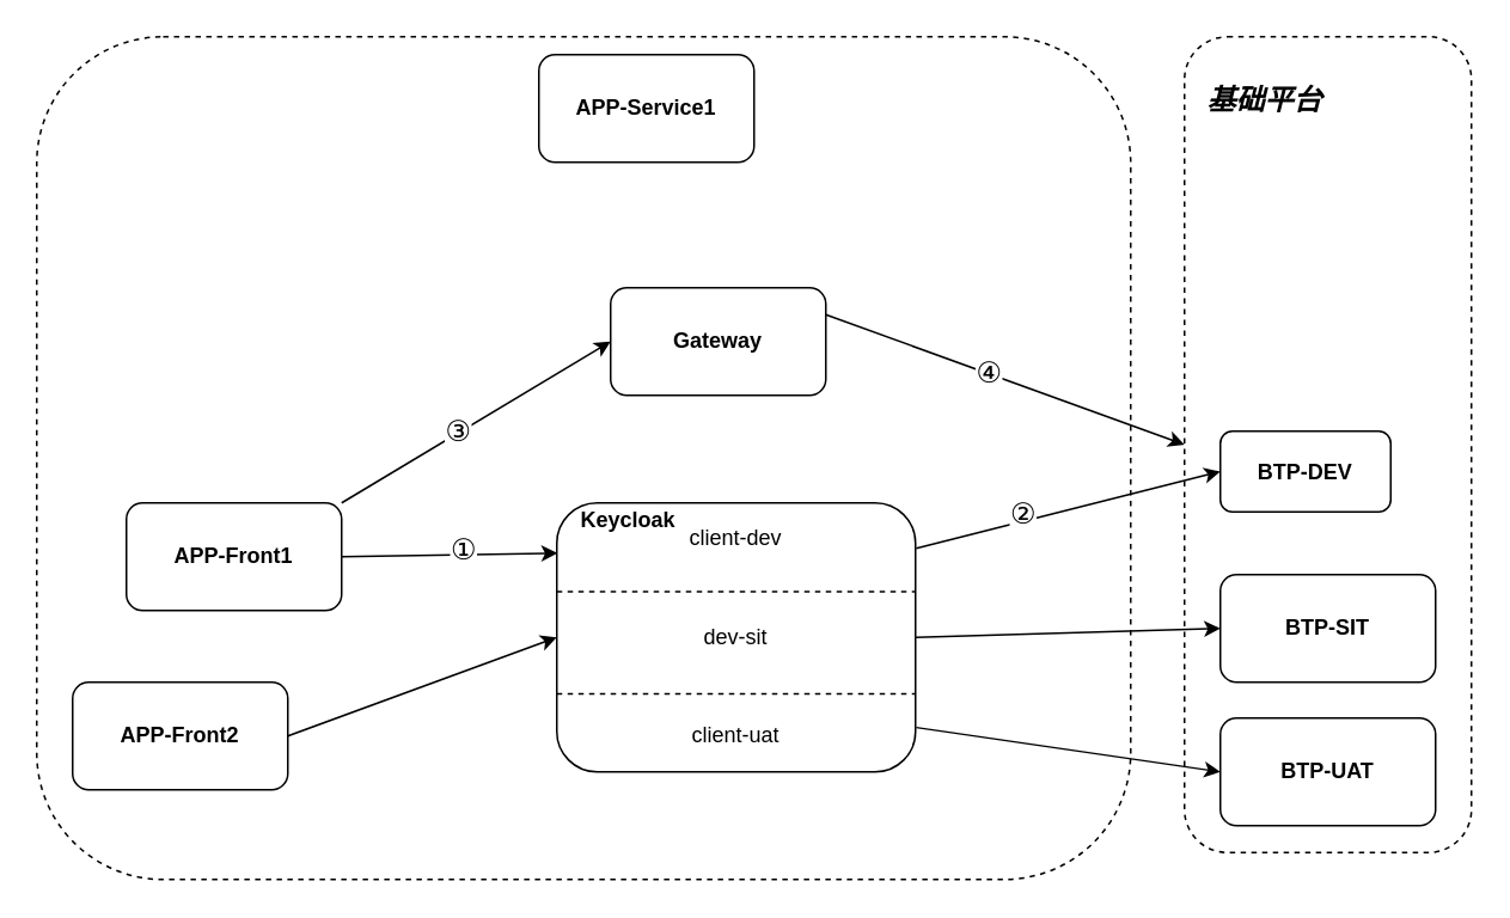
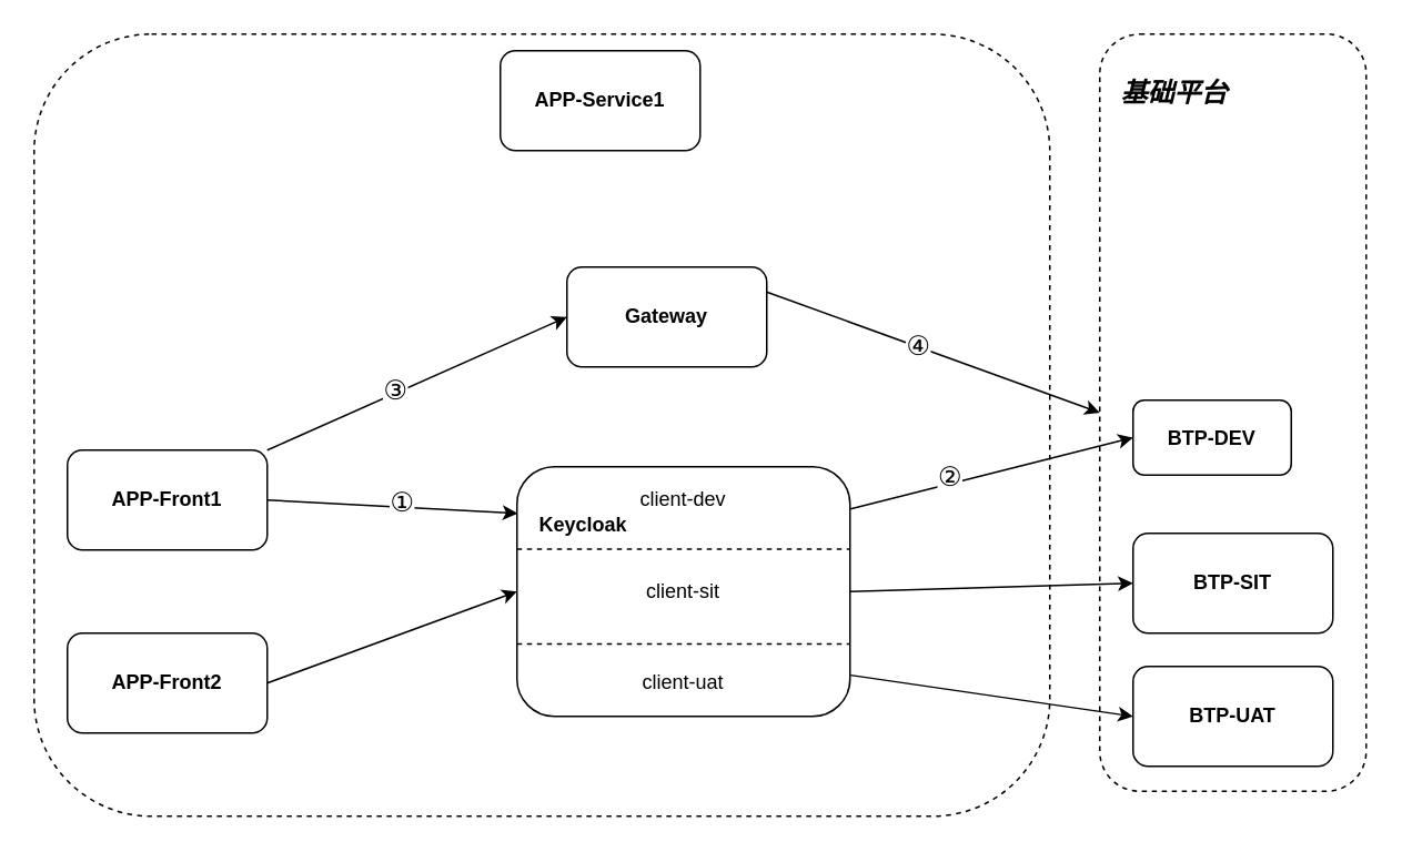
  <mxCell id="0" />
  <mxCell id="1" parent="0" />
  <mxCell id="2" value="" style="rounded=1;whiteSpace=wrap;html=1;dashed=1;align=left;" vertex="1" parent="1"><mxGeometry x="660" y="20" width="160" height="455" as="geometry" /></mxCell>
  <mxCell id="3" value="" style="rounded=1;whiteSpace=wrap;html=1;align=left;dashed=1;" vertex="1" parent="1"><mxGeometry y="20" width="610" height="470" as="geometry" x="20" /></mxCell>
  <mxCell id="4" style="rounded=0;orthogonalLoop=1;jettySize=auto;html=1;exitX=1;exitY=0.5;exitDx=0;exitDy=0;entryX=0.002;entryY=0.187;entryDx=0;entryDy=0;entryPerimeter=0;" edge="1" parent="1" source="8" target="21"><mxGeometry relative="1" as="geometry" /></mxCell>
  <mxCell id="5" value="①" style="edgeLabel;html=1;align=center;verticalAlign=middle;resizable=0;points=[];fontSize=16;" vertex="1" connectable="0" parent="4"><mxGeometry x="-0.127" y="-1" relative="1" as="geometry"><mxPoint x="14.63" y="-4.5" as="offset" /></mxGeometry></mxCell>
  <mxCell id="6" style="edgeStyle=none;rounded=0;orthogonalLoop=1;jettySize=auto;html=1;exitX=1;exitY=0;exitDx=0;exitDy=0;entryX=0;entryY=0.5;entryDx=0;entryDy=0;" edge="1" parent="1" source="8" target="14"><mxGeometry relative="1" as="geometry" /></mxCell>
  <mxCell id="7" value="③" style="edgeLabel;html=1;align=center;verticalAlign=middle;resizable=0;points=[];fontSize=16;" vertex="1" connectable="0" parent="6"><mxGeometry x="-0.132" y="2" relative="1" as="geometry"><mxPoint as="offset" /></mxGeometry></mxCell>
- <mxCell id="8" value="APP-Front1" style="rounded=1;whiteSpace=wrap;html=1;fontStyle=1" vertex="1" parent="1"><mxGeometry x="70" y="280" width="120" height="60" as="geometry" /></mxCell>
+ <mxCell id="8" value="APP-Front1" style="rounded=1;whiteSpace=wrap;html=1;fontStyle=1" vertex="1" parent="1"><mxGeometry x="40" y="270" width="120" height="60" as="geometry" /></mxCell>
  <mxCell id="9" style="edgeStyle=none;rounded=0;orthogonalLoop=1;jettySize=auto;html=1;entryX=0;entryY=0.5;entryDx=0;entryDy=0;exitX=1;exitY=0.5;exitDx=0;exitDy=0;" edge="1" parent="1" source="10" target="21"><mxGeometry relative="1" as="geometry" /></mxCell>
  <mxCell id="10" value="APP-Front2" style="rounded=1;whiteSpace=wrap;html=1;fontStyle=1" vertex="1" parent="1"><mxGeometry x="40" y="380" width="120" height="60" as="geometry" /></mxCell>
  <mxCell id="11" value="BTP-DEV" style="rounded=1;whiteSpace=wrap;html=1;align=center;fontStyle=1" vertex="1" parent="1"><mxGeometry x="680" y="240" width="95" height="45" as="geometry" /></mxCell>
  <mxCell id="12" style="edgeStyle=none;rounded=0;orthogonalLoop=1;jettySize=auto;html=1;entryX=0;entryY=0.5;entryDx=0;entryDy=0;fontSize=16;exitX=1;exitY=0.25;exitDx=0;exitDy=0;" edge="1" parent="1" source="14" target="2"><mxGeometry relative="1" as="geometry" /></mxCell>
  <mxCell id="13" value="④" style="edgeLabel;html=1;align=center;verticalAlign=middle;resizable=0;points=[];fontSize=16;" vertex="1" connectable="0" parent="12"><mxGeometry x="-0.099" y="1" relative="1" as="geometry"><mxPoint as="offset" /></mxGeometry></mxCell>
  <mxCell id="14" value="Gateway" style="rounded=1;whiteSpace=wrap;html=1;align=center;fontStyle=1" vertex="1" parent="1"><mxGeometry x="340" y="160" width="120" height="60" as="geometry" /></mxCell>
  <mxCell id="15" value="BTP-SIT" style="rounded=1;whiteSpace=wrap;html=1;align=center;fontStyle=1" vertex="1" parent="1"><mxGeometry x="680" y="320" width="120" height="60" as="geometry" /></mxCell>
  <mxCell id="16" value="BTP-UAT" style="rounded=1;whiteSpace=wrap;html=1;align=center;fontStyle=1" vertex="1" parent="1"><mxGeometry x="680" y="400" width="120" height="60" as="geometry" /></mxCell>
  <mxCell id="17" style="edgeStyle=none;rounded=0;orthogonalLoop=1;jettySize=auto;html=1;entryX=0;entryY=0.5;entryDx=0;entryDy=0;exitX=1.002;exitY=0.169;exitDx=0;exitDy=0;exitPerimeter=0;" edge="1" parent="1" source="21" target="11"><mxGeometry relative="1" as="geometry" /></mxCell>
  <mxCell id="18" value="②" style="edgeLabel;html=1;align=center;verticalAlign=middle;resizable=0;points=[];fontSize=16;" vertex="1" connectable="0" parent="17"><mxGeometry x="0.145" y="-1" relative="1" as="geometry"><mxPoint x="-37.83" y="3.93" as="offset" /></mxGeometry></mxCell>
  <mxCell id="19" style="edgeStyle=none;rounded=0;orthogonalLoop=1;jettySize=auto;html=1;entryX=0;entryY=0.5;entryDx=0;entryDy=0;exitX=1;exitY=0.5;exitDx=0;exitDy=0;" edge="1" parent="1" source="21" target="15"><mxGeometry relative="1" as="geometry" /></mxCell>
  <mxCell id="20" style="edgeStyle=none;rounded=0;orthogonalLoop=1;jettySize=auto;html=1;entryX=0;entryY=0.5;entryDx=0;entryDy=0;exitX=1.002;exitY=0.835;exitDx=0;exitDy=0;exitPerimeter=0;" edge="1" parent="1" source="21" target="16"><mxGeometry relative="1" as="geometry" /></mxCell>
  <mxCell id="21" value="" style="rounded=1;whiteSpace=wrap;html=1;align=center;" vertex="1" parent="1"><mxGeometry x="310" y="280" width="200" height="150" as="geometry" /></mxCell>
  <mxCell id="22" value="" style="endArrow=none;dashed=1;html=1;entryX=1;entryY=0.25;entryDx=0;entryDy=0;exitX=0;exitY=0.25;exitDx=0;exitDy=0;" edge="1" parent="1"><mxGeometry width="50" height="50" relative="1" as="geometry"><mxPoint x="310" y="329.5" as="sourcePoint" /><mxPoint x="510" y="329.5" as="targetPoint" /></mxGeometry></mxCell>
  <mxCell id="23" value="" style="endArrow=none;dashed=1;html=1;entryX=1;entryY=0.75;entryDx=0;entryDy=0;exitX=0;exitY=0.75;exitDx=0;exitDy=0;" edge="1" parent="1"><mxGeometry width="50" height="50" relative="1" as="geometry"><mxPoint x="310" y="386.5" as="sourcePoint" /><mxPoint x="510" y="386.5" as="targetPoint" /></mxGeometry></mxCell>
- <mxCell id="24" value="Keycloak" style="text;html=1;strokeColor=none;fillColor=none;align=center;verticalAlign=middle;whiteSpace=wrap;rounded=0;fontStyle=1" vertex="1" parent="1"><mxGeometry x="330" y="280" width="40" height="20" as="geometry" /></mxCell>
+ <mxCell id="24" value="Keycloak" style="text;html=1;strokeColor=none;fillColor=none;align=center;verticalAlign=middle;whiteSpace=wrap;rounded=0;fontStyle=1" vertex="1" parent="1"><mxGeometry x="330" y="305" width="40" height="20" as="geometry" /></mxCell>
  <mxCell id="25" value="client-dev" style="text;html=1;strokeColor=none;fillColor=none;align=center;verticalAlign=middle;whiteSpace=wrap;rounded=0;" vertex="1" parent="1"><mxGeometry x="380" y="290" width="60" height="20" as="geometry" /></mxCell>
- <mxCell id="26" value="dev-sit" style="text;html=1;strokeColor=none;fillColor=none;align=center;verticalAlign=middle;whiteSpace=wrap;rounded=0;" vertex="1" parent="1"><mxGeometry x="380" y="345" width="60" height="20" as="geometry" /></mxCell>
+ <mxCell id="26" value="client-sit" style="text;html=1;strokeColor=none;fillColor=none;align=center;verticalAlign=middle;whiteSpace=wrap;rounded=0;" vertex="1" parent="1"><mxGeometry x="380" y="345" width="60" height="20" as="geometry" /></mxCell>
  <mxCell id="27" value="client-uat" style="text;html=1;strokeColor=none;fillColor=none;align=center;verticalAlign=middle;whiteSpace=wrap;rounded=0;" vertex="1" parent="1"><mxGeometry x="380" y="400" width="60" height="20" as="geometry" /></mxCell>
  <mxCell id="28" value="APP-Service1" style="rounded=1;whiteSpace=wrap;html=1;align=center;fontStyle=1" vertex="1" parent="1"><mxGeometry x="300" y="30" width="120" height="60" as="geometry" /></mxCell>
  <mxCell id="29" value="基础平台" style="text;html=1;strokeColor=none;fillColor=none;align=center;verticalAlign=middle;whiteSpace=wrap;rounded=0;dashed=1;fontStyle=3;fontSize=16;" vertex="1" parent="1"><mxGeometry x="670" y="45" width="70" height="20" as="geometry" /></mxCell>
